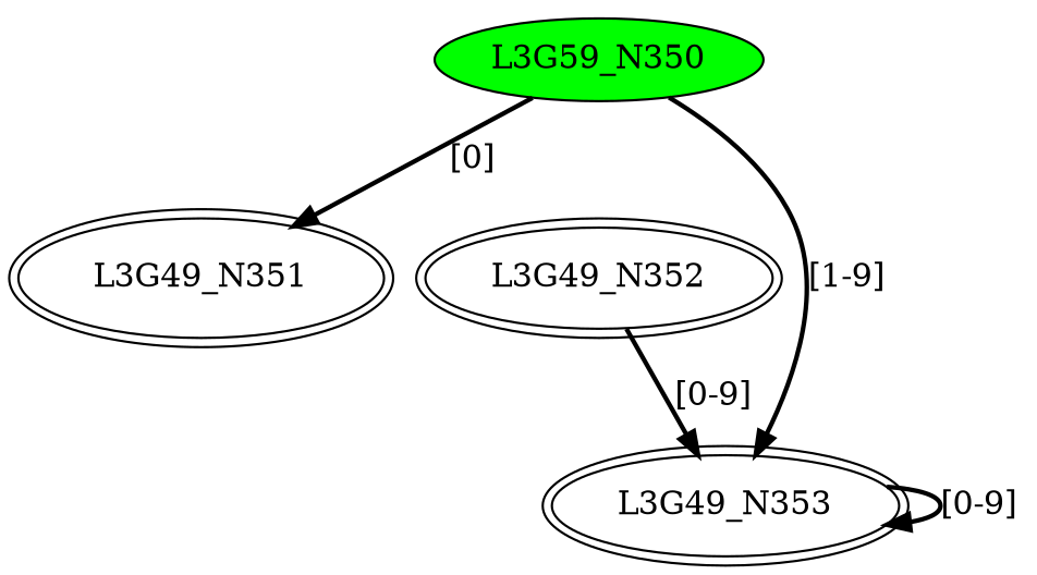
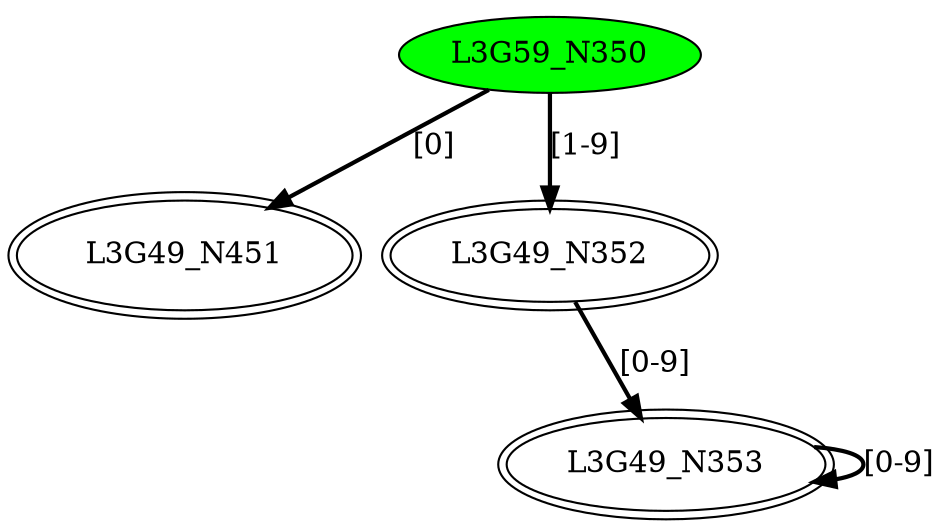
  digraph {
    node [peripheries=2]
    edge [style=bold]
    n1 [fillcolor=green label=L3G59_N350 style=filled peripheries=""]
-   L3G49_N351
+   L3G49_N351 [label=L3G49_N451]
    L3G49_N352
    L3G49_N353
    n1 -> L3G49_N351 [label="[0]"]
-   n1 -> L3G49_N353 [label="[1-9]"]
+   n1 -> L3G49_N352 [label="[1-9]"]
    L3G49_N352 -> L3G49_N353 [label="[0-9]"]
    L3G49_N353 -> L3G49_N353 [label="[0-9]"]
  }
